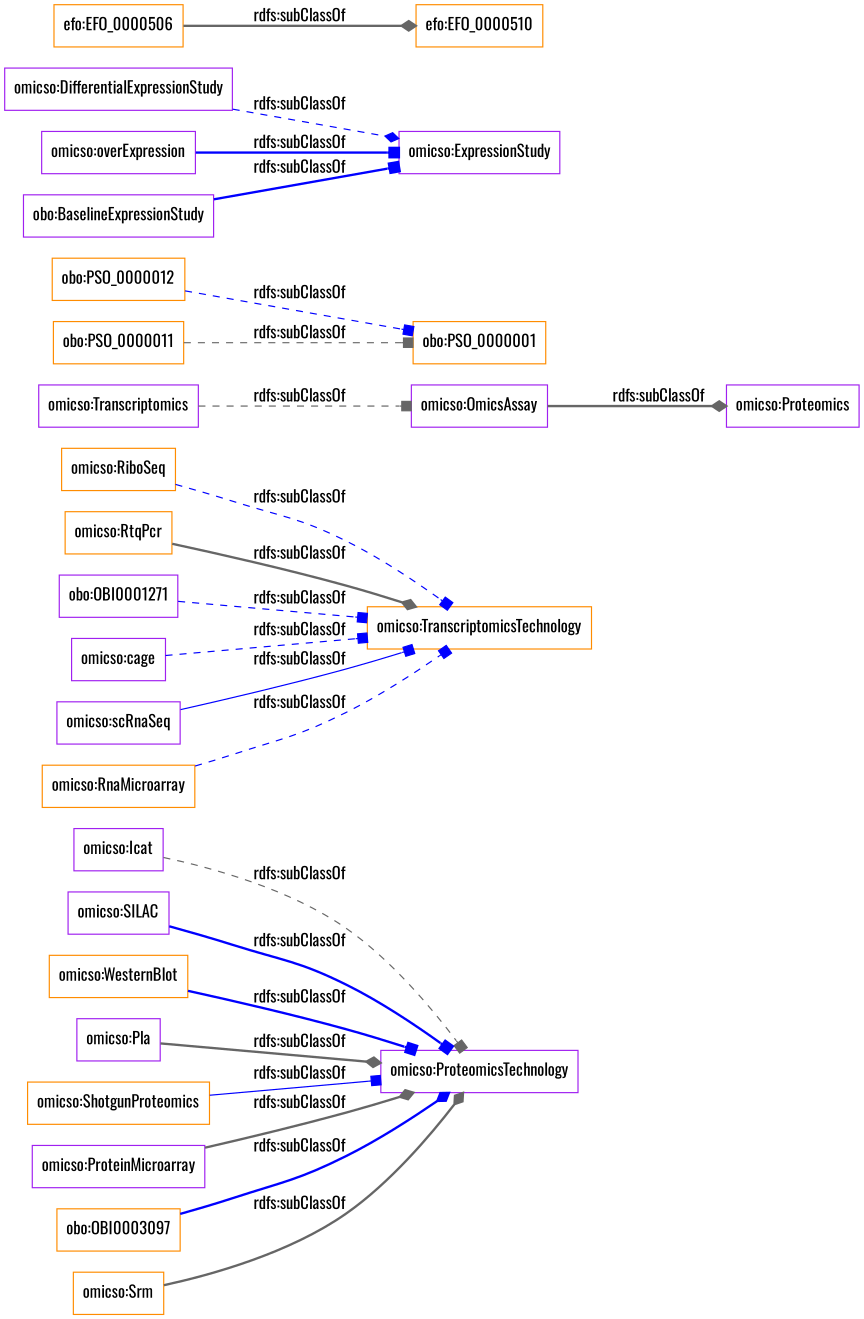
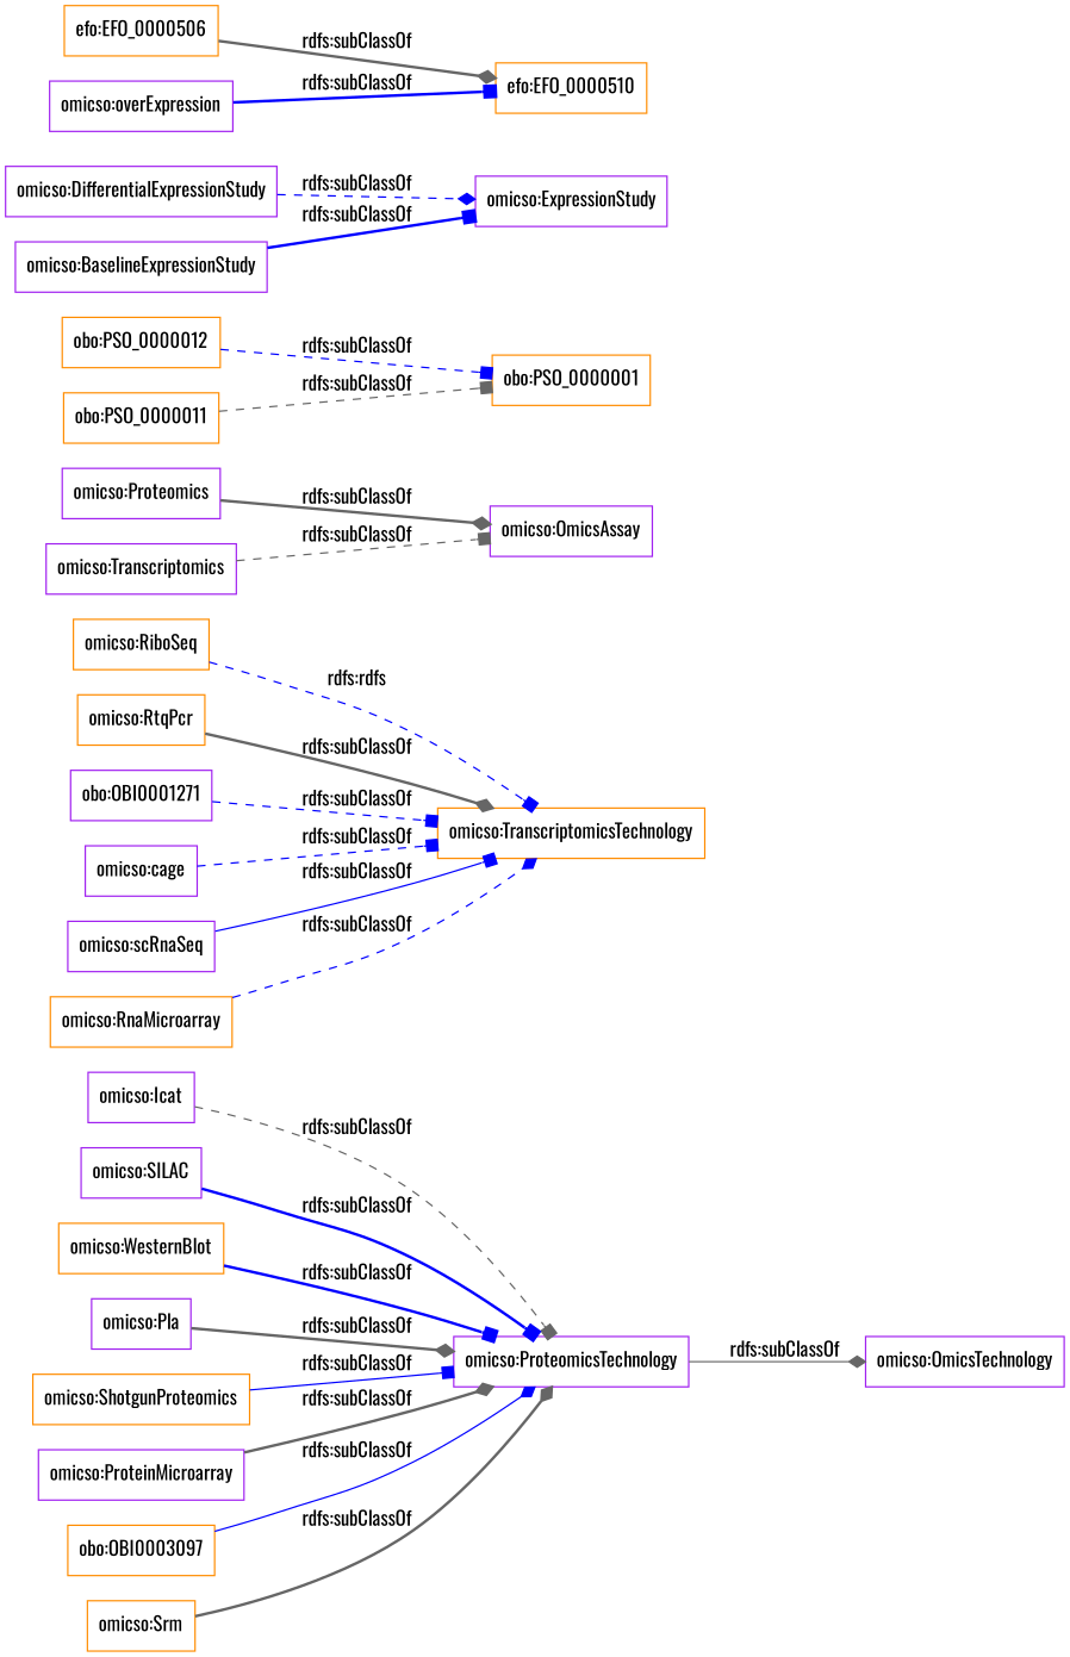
  digraph {
    fontname=Oswald
    rankdir=LR
    node [color=purple fontname=Oswald shape=rectangle]
    edge [arrowhead=box color=blue fontname=Oswald style=bold]
    "omicso:Icat"
    "omicso:ProteomicsTechnology"
+   "omicso:OmicsTechnology"
    "omicso:SILAC"
    "omicso:RiboSeq" [color=darkorange]
    "omicso:TranscriptomicsTechnology" [color=darkorange]
    "omicso:Proteomics"
    "omicso:OmicsAssay"
    "omicso:RtqPcr" [color=darkorange]
    "obo:PSO_0000012" [color=darkorange]
    "obo:PSO_0000001" [color=darkorange]
    "omicso:Transcriptomics"
    "obo:OBI0001271"
    "omicso:WesternBlot" [color=darkorange]
    "omicso:DifferentialExpressionStudy"
    "omicso:ExpressionStudy"
    "efo:EFO_0000506" [color=darkorange]
    "efo:EFO_0000510" [color=darkorange]
    "omicso:Pla"
    "omicso:ShotgunProteomics" [color=darkorange]
    "obo:PSO_0000011" [color=darkorange]
    "omicso:overExpression"
    "omicso:ProteinMicroarray"
    "omicso:cage"
    "obo:OBI0003097" [color=darkorange]
    "omicso:Srm" [color=darkorange]
    "omicso:scRnaSeq"
    "omicso:RnaMicroarray" [color=darkorange]
-   "omicso:BaselineExpressionStudy" [label="obo:BaselineExpressionStudy"]
+   "omicso:BaselineExpressionStudy"
    "omicso:Icat" -> "omicso:ProteomicsTechnology" [color=gray40 label="rdfs:subClassOf" style=dashed]
+   "omicso:ProteomicsTechnology" -> "omicso:OmicsTechnology" [arrowhead=diamond color=gray40 label="rdfs:subClassOf" style=solid]
    "omicso:SILAC" -> "omicso:ProteomicsTechnology" [label="rdfs:subClassOf"]
-   "omicso:RiboSeq" -> "omicso:TranscriptomicsTechnology" [label="rdfs:subClassOf" style=dashed]
-   "omicso:OmicsAssay" -> "omicso:Proteomics" [arrowhead=diamond color=gray40 label="rdfs:subClassOf"]
+   "omicso:RiboSeq" -> "omicso:TranscriptomicsTechnology" [label="rdfs:rdfs" style=dashed]
+   "omicso:Proteomics" -> "omicso:OmicsAssay" [arrowhead=diamond color=gray40 label="rdfs:subClassOf"]
    "omicso:RtqPcr" -> "omicso:TranscriptomicsTechnology" [arrowhead=diamond color=gray40 label="rdfs:subClassOf"]
    "obo:PSO_0000012" -> "obo:PSO_0000001" [label="rdfs:subClassOf" style=dashed]
    "omicso:Transcriptomics" -> "omicso:OmicsAssay" [color=gray40 label="rdfs:subClassOf" style=dashed]
    "obo:OBI0001271" -> "omicso:TranscriptomicsTechnology" [label="rdfs:subClassOf" style=dashed]
    "omicso:WesternBlot" -> "omicso:ProteomicsTechnology" [label="rdfs:subClassOf"]
    "omicso:DifferentialExpressionStudy" -> "omicso:ExpressionStudy" [arrowhead=diamond label="rdfs:subClassOf" style=dashed]
    "efo:EFO_0000506" -> "efo:EFO_0000510" [arrowhead=diamond color=gray40 label="rdfs:subClassOf"]
    "omicso:Pla" -> "omicso:ProteomicsTechnology" [arrowhead=diamond color=gray40 label="rdfs:subClassOf"]
    "omicso:ShotgunProteomics" -> "omicso:ProteomicsTechnology" [label="rdfs:subClassOf" style=solid]
    "obo:PSO_0000011" -> "obo:PSO_0000001" [color=gray40 label="rdfs:subClassOf" style=dashed]
-   "omicso:overExpression" -> "omicso:ExpressionStudy" [label="rdfs:subClassOf"]
+   "omicso:overExpression" -> "efo:EFO_0000510" [label="rdfs:subClassOf"]
    "omicso:ProteinMicroarray" -> "omicso:ProteomicsTechnology" [arrowhead=diamond color=gray40 label="rdfs:subClassOf"]
    "omicso:cage" -> "omicso:TranscriptomicsTechnology" [label="rdfs:subClassOf" style=dashed]
-   "obo:OBI0003097" -> "omicso:ProteomicsTechnology" [arrowhead=diamond label="rdfs:subClassOf"]
+   "obo:OBI0003097" -> "omicso:ProteomicsTechnology" [arrowhead=diamond label="rdfs:subClassOf" style=solid]
    "omicso:Srm" -> "omicso:ProteomicsTechnology" [arrowhead=diamond color=gray40 label="rdfs:subClassOf"]
    "omicso:scRnaSeq" -> "omicso:TranscriptomicsTechnology" [label="rdfs:subClassOf" style=solid]
-   "omicso:RnaMicroarray" -> "omicso:TranscriptomicsTechnology" [label="rdfs:subClassOf" style=dashed]
+   "omicso:RnaMicroarray" -> "omicso:TranscriptomicsTechnology" [arrowhead=diamond label="rdfs:subClassOf" style=dashed]
    "omicso:BaselineExpressionStudy" -> "omicso:ExpressionStudy" [label="rdfs:subClassOf"]
  }
